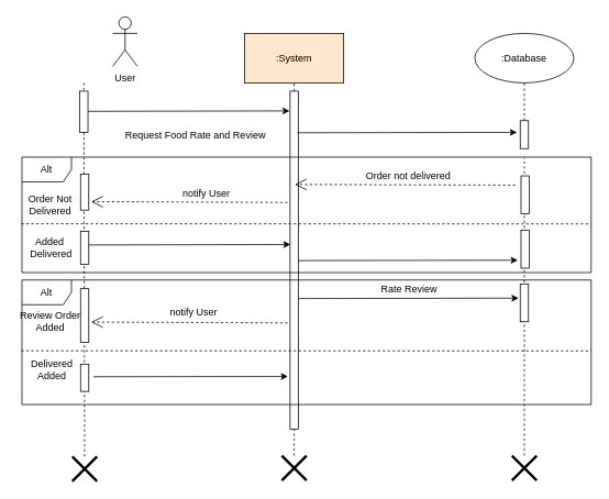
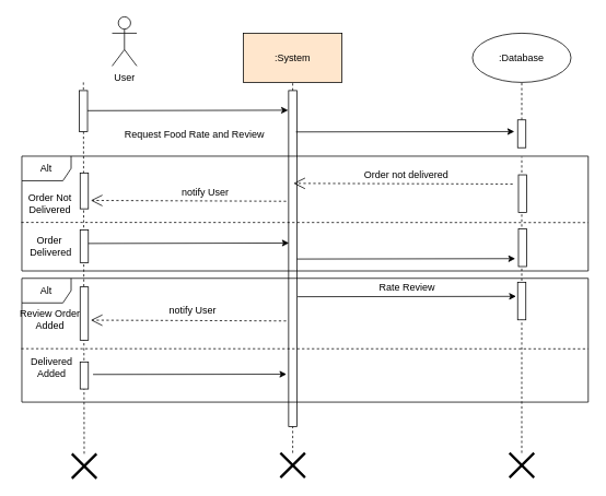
  <mxCell id="0" />
  <mxCell id="1" parent="0" />
  <mxCell id="2" value="" style="rounded=0;whiteSpace=wrap;html=1;" parent="1" vertex="1"><mxGeometry x="351" y="110" width="10" height="410" as="geometry" /></mxCell>
  <mxCell id="3" value="User" style="shape=umlActor;verticalLabelPosition=bottom;verticalAlign=top;html=1;outlineConnect=0;" parent="1" vertex="1"><mxGeometry x="136" y="20" width="30" height="60" as="geometry" /></mxCell>
  <mxCell id="4" value=":System" style="rounded=0;whiteSpace=wrap;html=1;fillColor=#ffe6cc;" parent="1" vertex="1"><mxGeometry x="296" y="40" width="120" height="60" as="geometry" /></mxCell>
  <mxCell id="5" value=":Database" style="ellipse;whiteSpace=wrap;html=1;" parent="1" vertex="1"><mxGeometry x="575" y="40" width="120" height="60" as="geometry" /></mxCell>
  <mxCell id="6" value="" style="endArrow=none;dashed=1;html=1;rounded=0;entryX=0.5;entryY=1;entryDx=0;entryDy=0;" parent="1" source="24" target="5" edge="1"><mxGeometry width="50" height="50" relative="1" as="geometry"><mxPoint x="636" y="410" as="sourcePoint" /><mxPoint x="656" y="160" as="targetPoint" /></mxGeometry></mxCell>
  <mxCell id="7" value="" style="endArrow=none;dashed=1;html=1;rounded=0;" parent="1" source="2" target="4" edge="1"><mxGeometry width="50" height="50" relative="1" as="geometry"><mxPoint x="355.52" y="511.524" as="sourcePoint" /><mxPoint x="355.52" y="100" as="targetPoint" /></mxGeometry></mxCell>
  <mxCell id="8" value="" style="endArrow=none;dashed=1;html=1;rounded=0;" parent="1" source="20" edge="1"><mxGeometry width="50" height="50" relative="1" as="geometry"><mxPoint x="101" y="410" as="sourcePoint" /><mxPoint x="101" y="100" as="targetPoint" /></mxGeometry></mxCell>
  <mxCell id="9" value="" style="rounded=0;whiteSpace=wrap;html=1;" parent="1" vertex="1"><mxGeometry x="96" y="110" width="10" height="50" as="geometry" /></mxCell>
  <mxCell id="10" value="" style="endArrow=classic;html=1;rounded=0;exitX=1;exitY=0.25;exitDx=0;exitDy=0;entryX=-0.057;entryY=0.046;entryDx=0;entryDy=0;entryPerimeter=0;" parent="1" edge="1"><mxGeometry width="50" height="50" relative="1" as="geometry"><mxPoint x="106" y="134.5" as="sourcePoint" /><mxPoint x="350.43" y="133.96" as="targetPoint" /></mxGeometry></mxCell>
  <mxCell id="11" value="Request Food Rate and Review" style="text;html=1;align=center;verticalAlign=middle;resizable=0;points=[];autosize=1;strokeColor=none;fillColor=none;" parent="1" vertex="1"><mxGeometry x="141" y="149" width="190" height="30" as="geometry" /></mxCell>
  <mxCell id="12" value="Alt" style="shape=umlFrame;whiteSpace=wrap;html=1;pointerEvents=0;" parent="1" vertex="1"><mxGeometry x="26" y="190" width="690" height="140" as="geometry" /></mxCell>
  <mxCell id="13" value="" style="endArrow=none;dashed=1;html=1;rounded=0;exitX=-0.001;exitY=0.537;exitDx=0;exitDy=0;exitPerimeter=0;" parent="1" edge="1"><mxGeometry width="50" height="50" relative="1" as="geometry"><mxPoint x="25.31" y="270.81" as="sourcePoint" /><mxPoint x="716" y="271" as="targetPoint" /></mxGeometry></mxCell>
  <mxCell id="14" value="" style="endArrow=none;dashed=1;html=1;rounded=0;" parent="1" source="21" target="2" edge="1"><mxGeometry width="50" height="50" relative="1" as="geometry"><mxPoint x="356" y="410" as="sourcePoint" /><mxPoint x="356" y="100" as="targetPoint" /></mxGeometry></mxCell>
  <mxCell id="15" value="Order Not&lt;br&gt;Delivered" style="text;html=1;align=center;verticalAlign=middle;resizable=0;points=[];autosize=1;strokeColor=none;fillColor=none;" parent="1" vertex="1"><mxGeometry x="20" y="228" width="80" height="40" as="geometry" /></mxCell>
- <mxCell id="16" value="Added&amp;nbsp;&lt;br&gt;Delivered" style="text;html=1;align=center;verticalAlign=middle;resizable=0;points=[];autosize=1;strokeColor=none;fillColor=none;" parent="1" vertex="1"><mxGeometry x="26" y="280" width="70" height="40" as="geometry" /></mxCell>
+ <mxCell id="16" value="Order&amp;nbsp;&lt;br&gt;Delivered" style="text;html=1;align=center;verticalAlign=middle;resizable=0;points=[];autosize=1;strokeColor=none;fillColor=none;" parent="1" vertex="1"><mxGeometry x="26" y="280" width="70" height="40" as="geometry" /></mxCell>
  <mxCell id="17" value="" style="endArrow=open;endSize=12;dashed=1;html=1;rounded=0;exitX=0.949;exitY=0.122;exitDx=0;exitDy=0;exitPerimeter=0;entryX=1.06;entryY=0.101;entryDx=0;entryDy=0;entryPerimeter=0;" parent="1" edge="1"><mxGeometry width="160" relative="1" as="geometry"><mxPoint x="348" y="245" as="sourcePoint" /><mxPoint x="110" y="244" as="targetPoint" /></mxGeometry></mxCell>
  <mxCell id="18" value="notify User" style="text;whiteSpace=wrap;html=1;" parent="1" vertex="1"><mxGeometry x="219" y="220" width="90" height="40" as="geometry" /></mxCell>
  <mxCell id="19" value="" style="endArrow=classic;html=1;rounded=0;exitX=0.988;exitY=0.221;exitDx=0;exitDy=0;exitPerimeter=0;" parent="1" edge="1"><mxGeometry width="50" height="50" relative="1" as="geometry"><mxPoint x="359.88" y="160.46" as="sourcePoint" /><mxPoint x="626" y="160" as="targetPoint" /></mxGeometry></mxCell>
  <mxCell id="20" value="" style="shape=umlDestroy;whiteSpace=wrap;html=1;strokeWidth=3;targetShapes=umlLifeline;" parent="1" vertex="1"><mxGeometry x="86.99" y="553" width="30" height="30" as="geometry" /></mxCell>
  <mxCell id="21" value="" style="shape=umlDestroy;whiteSpace=wrap;html=1;strokeWidth=3;targetShapes=umlLifeline;" parent="1" vertex="1"><mxGeometry x="341" y="552" width="30" height="30" as="geometry" /></mxCell>
  <mxCell id="22" value="" style="shape=umlDestroy;whiteSpace=wrap;html=1;strokeWidth=3;targetShapes=umlLifeline;" parent="1" vertex="1"><mxGeometry x="620" y="552" width="30" height="30" as="geometry" /></mxCell>
  <mxCell id="23" value="" style="endArrow=none;dashed=1;html=1;rounded=0;entryX=1;entryY=0.5;entryDx=0;entryDy=0;" parent="1" edge="1"><mxGeometry width="50" height="50" relative="1" as="geometry"><mxPoint x="635" y="552" as="sourcePoint" /><mxPoint x="635.005" y="190.685" as="targetPoint" /></mxGeometry></mxCell>
  <mxCell id="24" value="" style="rounded=0;whiteSpace=wrap;html=1;rotation=90;" parent="1" vertex="1"><mxGeometry x="618.04" y="157.72" width="33.93" height="10" as="geometry" /></mxCell>
  <mxCell id="25" value="" style="rounded=0;whiteSpace=wrap;html=1;rotation=90;" parent="1" vertex="1"><mxGeometry x="80.13" y="227.35" width="43.74" height="10" as="geometry" /></mxCell>
  <mxCell id="26" value="" style="rounded=0;whiteSpace=wrap;html=1;" vertex="1" parent="1"><mxGeometry x="97" y="280" width="10" height="40" as="geometry" /></mxCell>
  <mxCell id="27" value="Order not delivered" style="text;html=1;align=center;verticalAlign=middle;resizable=0;points=[];autosize=1;strokeColor=none;fillColor=none;" vertex="1" parent="1"><mxGeometry x="429" y="198" width="130" height="30" as="geometry" /></mxCell>
  <mxCell id="28" value="" style="rounded=0;whiteSpace=wrap;html=1;rotation=90;" vertex="1" parent="1"><mxGeometry x="613.07" y="230.69" width="45.87" height="10" as="geometry" /></mxCell>
  <mxCell id="29" value="Alt" style="shape=umlFrame;whiteSpace=wrap;html=1;pointerEvents=0;" vertex="1" parent="1"><mxGeometry x="26" y="339" width="690" height="151" as="geometry" /></mxCell>
  <mxCell id="30" value="" style="endArrow=none;dashed=1;html=1;rounded=0;exitX=-0.001;exitY=0.537;exitDx=0;exitDy=0;exitPerimeter=0;" edge="1" parent="1"><mxGeometry width="50" height="50" relative="1" as="geometry"><mxPoint x="25.31" y="424.81" as="sourcePoint" /><mxPoint x="716" y="425" as="targetPoint" /></mxGeometry></mxCell>
  <mxCell id="31" value="Review Order&lt;br&gt;Added" style="text;html=1;align=center;verticalAlign=middle;resizable=0;points=[];autosize=1;strokeColor=none;fillColor=none;" vertex="1" parent="1"><mxGeometry x="20" y="369" width="80" height="40" as="geometry" /></mxCell>
  <mxCell id="32" value="" style="rounded=0;whiteSpace=wrap;html=1;rotation=90;" vertex="1" parent="1"><mxGeometry x="69.52" y="376.97" width="64.97" height="10" as="geometry" /></mxCell>
  <mxCell id="33" value="" style="rounded=0;whiteSpace=wrap;html=1;" vertex="1" parent="1"><mxGeometry x="97" y="441" width="10" height="33" as="geometry" /></mxCell>
  <mxCell id="34" value="" style="endArrow=open;endSize=12;dashed=1;html=1;rounded=0;exitX=0.949;exitY=0.122;exitDx=0;exitDy=0;exitPerimeter=0;entryX=1.06;entryY=0.101;entryDx=0;entryDy=0;entryPerimeter=0;" edge="1" parent="1"><mxGeometry width="160" relative="1" as="geometry"><mxPoint x="348" y="391" as="sourcePoint" /><mxPoint x="110" y="390" as="targetPoint" /></mxGeometry></mxCell>
  <mxCell id="35" value="notify User" style="text;html=1;align=center;verticalAlign=middle;resizable=0;points=[];autosize=1;strokeColor=none;fillColor=none;" vertex="1" parent="1"><mxGeometry x="194" y="364" width="80" height="30" as="geometry" /></mxCell>
  <mxCell id="36" value="" style="endArrow=classic;html=1;rounded=0;entryX=-0.057;entryY=0.046;entryDx=0;entryDy=0;entryPerimeter=0;exitX=0.613;exitY=-0.874;exitDx=0;exitDy=0;exitPerimeter=0;" edge="1" parent="1"><mxGeometry width="50" height="50" relative="1" as="geometry"><mxPoint x="112.74" y="456.248" as="sourcePoint" /><mxPoint x="348.43" y="455.96" as="targetPoint" /></mxGeometry></mxCell>
  <mxCell id="37" value="" style="endArrow=open;endSize=12;dashed=1;html=1;rounded=0;exitX=0.949;exitY=0.122;exitDx=0;exitDy=0;exitPerimeter=0;entryX=0.589;entryY=0.276;entryDx=0;entryDy=0;entryPerimeter=0;" edge="1" parent="1" target="2"><mxGeometry width="160" relative="1" as="geometry"><mxPoint x="624" y="224" as="sourcePoint" /><mxPoint x="386" y="223" as="targetPoint" /></mxGeometry></mxCell>
  <mxCell id="38" value="" style="endArrow=classic;html=1;rounded=0;exitX=1;exitY=0.25;exitDx=0;exitDy=0;entryX=-0.057;entryY=0.046;entryDx=0;entryDy=0;entryPerimeter=0;" edge="1" parent="1"><mxGeometry width="50" height="50" relative="1" as="geometry"><mxPoint x="107" y="296.5" as="sourcePoint" /><mxPoint x="351.43" y="295.96" as="targetPoint" /></mxGeometry></mxCell>
  <mxCell id="39" value="" style="endArrow=classic;html=1;rounded=0;exitX=0.988;exitY=0.221;exitDx=0;exitDy=0;exitPerimeter=0;" edge="1" parent="1"><mxGeometry width="50" height="50" relative="1" as="geometry"><mxPoint x="361" y="315.46" as="sourcePoint" /><mxPoint x="627.12" y="315" as="targetPoint" /></mxGeometry></mxCell>
  <mxCell id="40" value="" style="rounded=0;whiteSpace=wrap;html=1;rotation=90;" vertex="1" parent="1"><mxGeometry x="613.07" y="296.69" width="45.87" height="10" as="geometry" /></mxCell>
  <mxCell id="41" value="" style="endArrow=classic;html=1;rounded=0;exitX=0.988;exitY=0.221;exitDx=0;exitDy=0;exitPerimeter=0;" edge="1" parent="1"><mxGeometry width="50" height="50" relative="1" as="geometry"><mxPoint x="362" y="361.46" as="sourcePoint" /><mxPoint x="628.12" y="361" as="targetPoint" /></mxGeometry></mxCell>
  <mxCell id="42" value="" style="rounded=0;whiteSpace=wrap;html=1;rotation=90;" vertex="1" parent="1"><mxGeometry x="612.07" y="361.69" width="45.87" height="10" as="geometry" /></mxCell>
  <mxCell id="43" value="Rate Review" style="text;html=1;align=center;verticalAlign=middle;resizable=0;points=[];autosize=1;strokeColor=none;fillColor=none;" vertex="1" parent="1"><mxGeometry x="440.12" y="336" width="110" height="30" as="geometry" /></mxCell>
  <mxCell id="44" value="Delivered&lt;br&gt;Added" style="text;html=1;align=center;verticalAlign=middle;resizable=0;points=[];autosize=1;strokeColor=none;fillColor=none;" vertex="1" parent="1"><mxGeometry x="32" y="428" width="60" height="40" as="geometry" /></mxCell>
